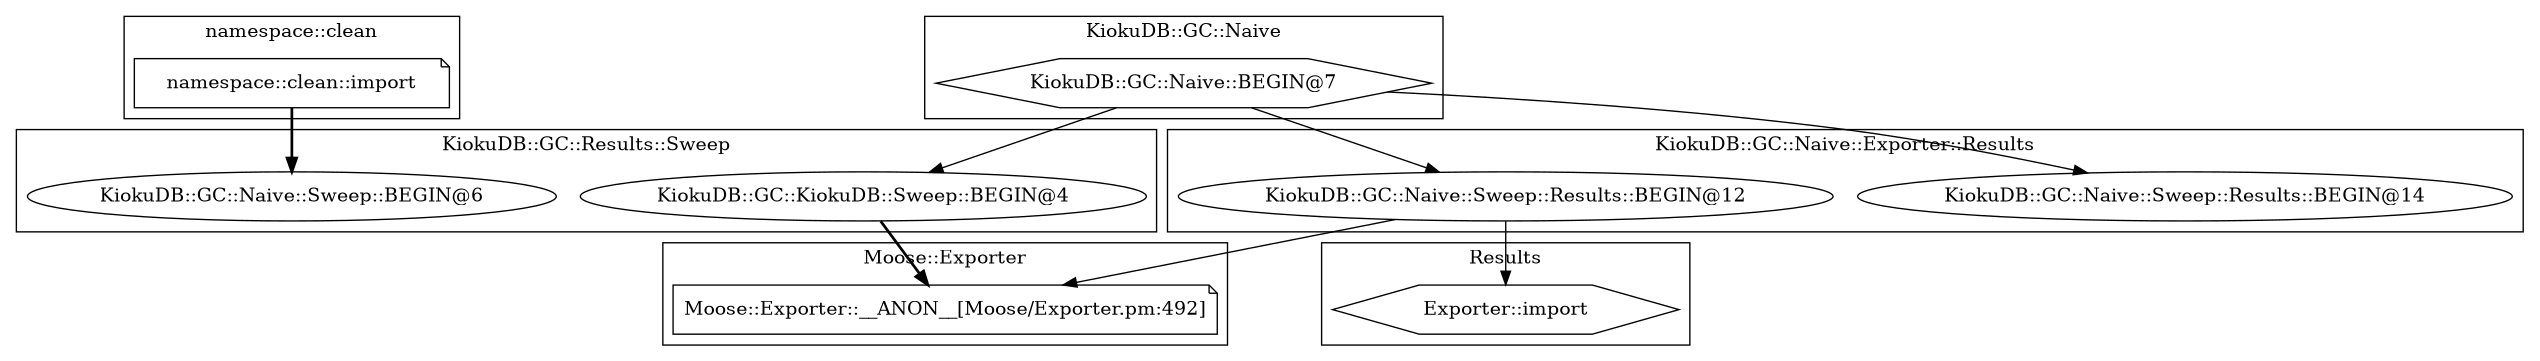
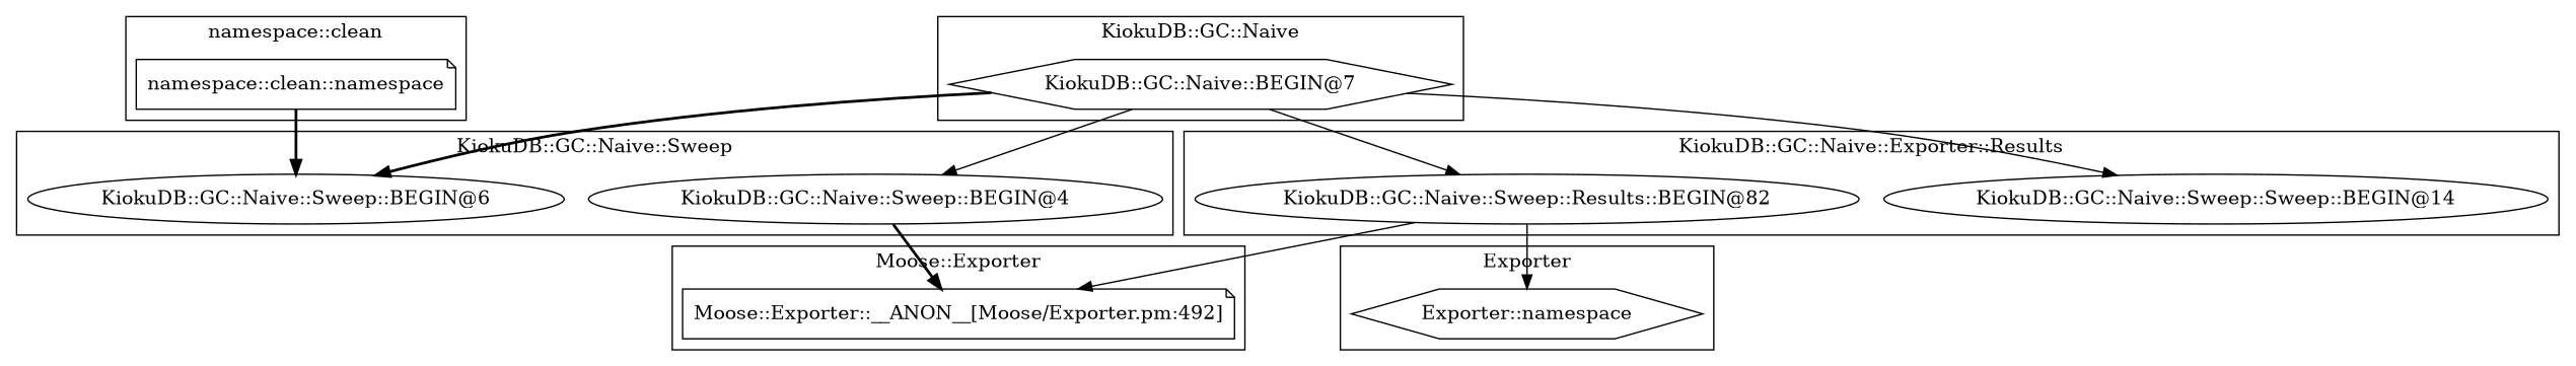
  digraph {
    node [shape=ellipse]
    edge [style=solid]
-   "namespace::clean::import" [shape=note]
-   "KiokuDB::GC::Naive::Sweep::Results::BEGIN@14"
-   "KiokuDB::GC::Naive::Sweep::Results::BEGIN@12"
+   "namespace::clean::import" [shape=note label="namespace::clean::namespace"]
+   "KiokuDB::GC::Naive::Sweep::Results::BEGIN@14" [label="KiokuDB::GC::Naive::Sweep::Sweep::BEGIN@14"]
+   "KiokuDB::GC::Naive::Sweep::Results::BEGIN@12" [label="KiokuDB::GC::Naive::Sweep::Results::BEGIN@82"]
    "KiokuDB::GC::Naive::BEGIN@7" [shape=hexagon]
-   "Exporter::import" [shape=hexagon]
-   "KiokuDB::GC::Naive::Sweep::BEGIN@4" [label="KiokuDB::GC::KiokuDB::Sweep::BEGIN@4"]
+   "Exporter::import" [shape=hexagon label="Exporter::namespace"]
+   "KiokuDB::GC::Naive::Sweep::BEGIN@4"
    "KiokuDB::GC::Naive::Sweep::BEGIN@6"
    "Moose::Exporter::__ANON__[Moose/Exporter.pm:492]" [shape=note]
    subgraph cluster_1 {
      label="namespace::clean"
      "namespace::clean::import"
    }
    subgraph cluster_2 {
      label="KiokuDB::GC::Naive::Exporter::Results"
      "KiokuDB::GC::Naive::Sweep::Results::BEGIN@14"
      "KiokuDB::GC::Naive::Sweep::Results::BEGIN@12"
    }
    subgraph cluster_3 {
      label="KiokuDB::GC::Naive"
      "KiokuDB::GC::Naive::BEGIN@7"
    }
    subgraph cluster_4 {
-     label=Results
+     label=Exporter
      "Exporter::import"
    }
    subgraph cluster_5 {
-     label="KiokuDB::GC::Results::Sweep"
+     label="KiokuDB::GC::Naive::Sweep"
      "KiokuDB::GC::Naive::Sweep::BEGIN@4"
      "KiokuDB::GC::Naive::Sweep::BEGIN@6"
    }
    subgraph cluster_6 {
      label="Moose::Exporter"
      "Moose::Exporter::__ANON__[Moose/Exporter.pm:492]"
    }
    "namespace::clean::import" -> "KiokuDB::GC::Naive::Sweep::BEGIN@6" [style=bold]
    "KiokuDB::GC::Naive::Sweep::Results::BEGIN@12" -> "Exporter::import"
    "KiokuDB::GC::Naive::Sweep::Results::BEGIN@12" -> "Moose::Exporter::__ANON__[Moose/Exporter.pm:492]"
    "KiokuDB::GC::Naive::BEGIN@7" -> "KiokuDB::GC::Naive::Sweep::Results::BEGIN@14"
    "KiokuDB::GC::Naive::BEGIN@7" -> "KiokuDB::GC::Naive::Sweep::Results::BEGIN@12"
    "KiokuDB::GC::Naive::BEGIN@7" -> "KiokuDB::GC::Naive::Sweep::BEGIN@4"
+   "KiokuDB::GC::Naive::BEGIN@7" -> "KiokuDB::GC::Naive::Sweep::BEGIN@6" [style=bold]
    "KiokuDB::GC::Naive::Sweep::BEGIN@4" -> "Moose::Exporter::__ANON__[Moose/Exporter.pm:492]" [style=bold]
  }
